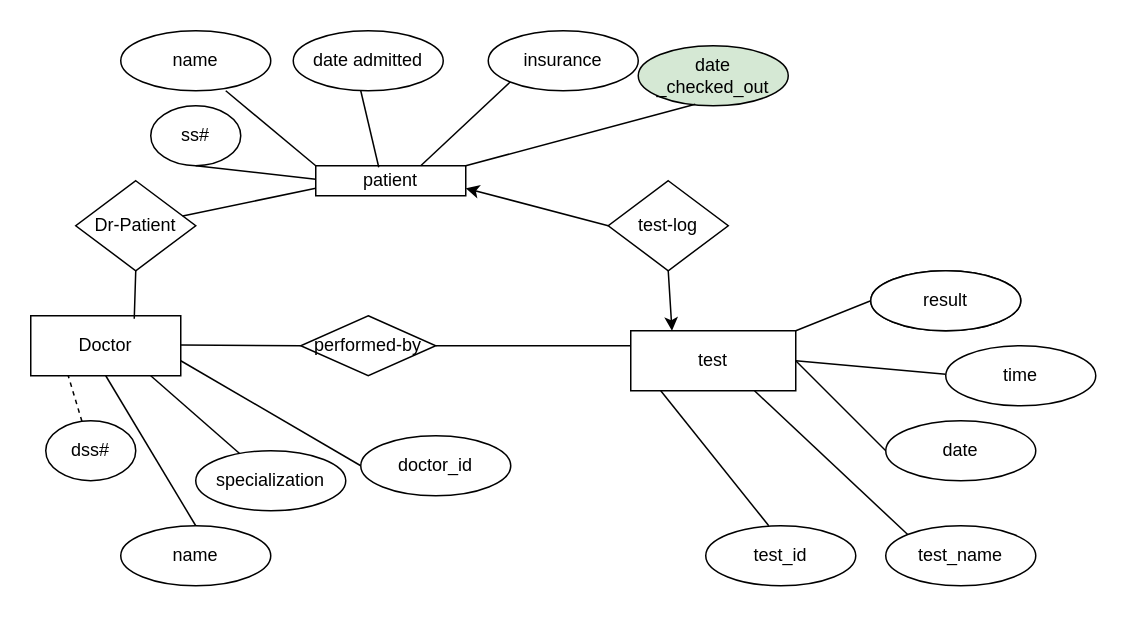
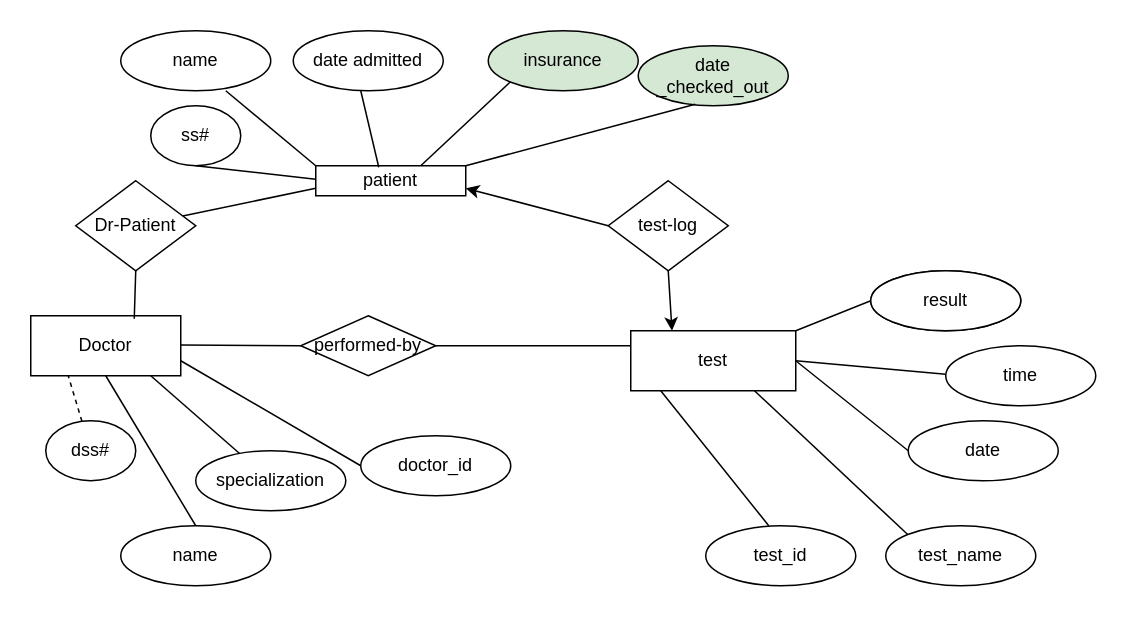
  <mxCell id="0" />
  <mxCell id="1" parent="0" />
  <mxCell id="2" value="Doctor" style="whiteSpace=wrap;html=1;align=center;" vertex="1" parent="1"><mxGeometry y="210" width="100" height="40" as="geometry" x="20" /></mxCell>
  <mxCell id="3" value="patient" style="whiteSpace=wrap;html=1;align=center;" vertex="1" parent="1"><mxGeometry x="210" y="110" width="100" height="20" as="geometry" /></mxCell>
  <mxCell id="4" value="test" style="whiteSpace=wrap;html=1;align=center;" vertex="1" parent="1"><mxGeometry x="420" y="220" width="110" height="40" as="geometry" /></mxCell>
  <mxCell id="5" value="Dr-Patient" style="shape=rhombus;perimeter=rhombusPerimeter;whiteSpace=wrap;html=1;align=center;" vertex="1" parent="1"><mxGeometry x="50" y="120" width="80" height="60" as="geometry" /></mxCell>
  <mxCell id="6" style="edgeStyle=none;rounded=0;orthogonalLoop=1;jettySize=auto;html=1;exitX=0;exitY=0.5;exitDx=0;exitDy=0;entryX=1;entryY=0.75;entryDx=0;entryDy=0;" edge="1" parent="1" source="7" target="3"><mxGeometry relative="1" as="geometry" /></mxCell>
  <mxCell id="7" value="test-log" style="shape=rhombus;perimeter=rhombusPerimeter;whiteSpace=wrap;html=1;align=center;" vertex="1" parent="1"><mxGeometry x="405" y="120" width="80" height="60" as="geometry" /></mxCell>
  <mxCell id="8" value="performed-by" style="shape=rhombus;perimeter=rhombusPerimeter;whiteSpace=wrap;html=1;align=center;" vertex="1" parent="1"><mxGeometry x="200" y="210" width="90" height="40" as="geometry" /></mxCell>
  <mxCell id="9" style="edgeStyle=none;rounded=0;orthogonalLoop=1;jettySize=auto;html=1;exitX=0.5;exitY=0;exitDx=0;exitDy=0;" edge="1" parent="1" source="8" target="8"><mxGeometry relative="1" as="geometry" /></mxCell>
  <mxCell id="10" value="" style="endArrow=none;html=1;rounded=0;" edge="1" parent="1"><mxGeometry relative="1" as="geometry"><mxPoint x="120" y="229.5" as="sourcePoint" /><mxPoint x="200" y="230" as="targetPoint" /><Array as="points" /></mxGeometry></mxCell>
  <mxCell id="11" value="" style="endArrow=none;html=1;rounded=0;" edge="1" parent="1"><mxGeometry relative="1" as="geometry"><mxPoint x="290" y="230" as="sourcePoint" /><mxPoint x="420" y="230" as="targetPoint" /></mxGeometry></mxCell>
  <mxCell id="12" value="" style="endArrow=classic;html=1;rounded=0;exitX=0.5;exitY=1;exitDx=0;exitDy=0;entryX=0.25;entryY=0;entryDx=0;entryDy=0;" edge="1" parent="1" source="7" target="4"><mxGeometry relative="1" as="geometry"><mxPoint x="290" y="200" as="sourcePoint" /><mxPoint x="450" y="200" as="targetPoint" /></mxGeometry></mxCell>
  <mxCell id="13" value="" style="endArrow=none;html=1;rounded=0;entryX=0.69;entryY=0.05;entryDx=0;entryDy=0;entryPerimeter=0;" edge="1" parent="1" target="2"><mxGeometry relative="1" as="geometry"><mxPoint x="90" y="180" as="sourcePoint" /><mxPoint x="250" y="180" as="targetPoint" /></mxGeometry></mxCell>
  <mxCell id="14" value="" style="endArrow=none;html=1;rounded=0;entryX=0;entryY=0.75;entryDx=0;entryDy=0;" edge="1" parent="1" source="5" target="3"><mxGeometry relative="1" as="geometry"><mxPoint x="130" y="150" as="sourcePoint" /><mxPoint x="290" y="150" as="targetPoint" /></mxGeometry></mxCell>
  <mxCell id="15" value="" style="endArrow=none;html=1;rounded=0;entryX=0.25;entryY=1;entryDx=0;entryDy=0;dashed=1;" edge="1" parent="1" source="34" target="2"><mxGeometry relative="1" as="geometry"><mxPoint x="40" y="270" as="sourcePoint" /><mxPoint x="200" y="270" as="targetPoint" /></mxGeometry></mxCell>
  <mxCell id="16" value="" style="endArrow=none;html=1;rounded=0;entryX=0.5;entryY=1;entryDx=0;entryDy=0;exitX=0.5;exitY=0;exitDx=0;exitDy=0;" edge="1" parent="1" source="33" target="2"><mxGeometry relative="1" as="geometry"><mxPoint x="90" y="280" as="sourcePoint" /><mxPoint x="250" y="280" as="targetPoint" /></mxGeometry></mxCell>
  <mxCell id="17" value="" style="endArrow=none;html=1;rounded=0;" edge="1" parent="1" target="32"><mxGeometry relative="1" as="geometry"><mxPoint x="100" y="250" as="sourcePoint" /><mxPoint x="149.04" y="293" as="targetPoint" /></mxGeometry></mxCell>
  <mxCell id="18" value="" style="endArrow=none;html=1;rounded=0;" edge="1" parent="1"><mxGeometry relative="1" as="geometry"><mxPoint x="120" y="240" as="sourcePoint" /><mxPoint x="240" y="310" as="targetPoint" /></mxGeometry></mxCell>
  <mxCell id="19" style="edgeStyle=none;rounded=0;orthogonalLoop=1;jettySize=auto;html=1;exitX=1;exitY=0.5;exitDx=0;exitDy=0;" edge="1" parent="1"><mxGeometry relative="1" as="geometry"><mxPoint x="310" y="320" as="sourcePoint" /><mxPoint x="310" y="320" as="targetPoint" /></mxGeometry></mxCell>
  <mxCell id="20" value="test_name" style="ellipse;whiteSpace=wrap;html=1;align=center;" vertex="1" parent="1"><mxGeometry x="590" y="350" width="100" height="40" as="geometry" /></mxCell>
  <mxCell id="21" value="test_id" style="ellipse;whiteSpace=wrap;html=1;align=center;" vertex="1" parent="1"><mxGeometry x="470" y="350" width="100" height="40" as="geometry" /></mxCell>
  <mxCell id="22" value="" style="endArrow=none;html=1;rounded=0;entryX=0;entryY=0.5;entryDx=0;entryDy=0;" edge="1" parent="1"><mxGeometry relative="1" as="geometry"><mxPoint x="530" y="220" as="sourcePoint" /><mxPoint x="580" y="200" as="targetPoint" /></mxGeometry></mxCell>
  <mxCell id="23" value="" style="endArrow=none;html=1;rounded=0;entryX=0;entryY=0.5;entryDx=0;entryDy=0;entryPerimeter=0;" edge="1" parent="1" target="30"><mxGeometry relative="1" as="geometry"><mxPoint x="530" y="240" as="sourcePoint" /><mxPoint x="640" y="300" as="targetPoint" /></mxGeometry></mxCell>
  <mxCell id="24" value="" style="endArrow=none;html=1;rounded=0;entryX=0.75;entryY=1;entryDx=0;entryDy=0;exitX=0;exitY=0;exitDx=0;exitDy=0;" edge="1" parent="1" source="20" target="4"><mxGeometry relative="1" as="geometry"><mxPoint x="300" y="280" as="sourcePoint" /><mxPoint x="460" y="280" as="targetPoint" /></mxGeometry></mxCell>
  <mxCell id="25" value="" style="endArrow=none;html=1;rounded=0;entryX=0.42;entryY=0;entryDx=0;entryDy=0;entryPerimeter=0;" edge="1" parent="1" target="21"><mxGeometry relative="1" as="geometry"><mxPoint x="440" y="260" as="sourcePoint" /><mxPoint x="590" y="250" as="targetPoint" /><Array as="points"><mxPoint x="440" y="260" /></Array></mxGeometry></mxCell>
  <mxCell id="26" value="Attribute" style="ellipse;whiteSpace=wrap;html=1;align=center;fontStyle=4;" vertex="1" parent="1"><mxGeometry x="580" y="180" width="100" height="40" as="geometry" /></mxCell>
  <mxCell id="27" value="&lt;div&gt;result&lt;/div&gt;" style="ellipse;whiteSpace=wrap;html=1;align=center;" vertex="1" parent="1"><mxGeometry x="580" y="180" width="100" height="40" as="geometry" /></mxCell>
  <mxCell id="28" value="time" style="ellipse;whiteSpace=wrap;html=1;align=center;" vertex="1" parent="1"><mxGeometry x="630" y="230" width="100" height="40" as="geometry" /></mxCell>
  <mxCell id="29" value="" style="endArrow=none;html=1;rounded=0;exitX=1;exitY=0.5;exitDx=0;exitDy=0;" edge="1" parent="1" source="4"><mxGeometry relative="1" as="geometry"><mxPoint x="470" y="249" as="sourcePoint" /><mxPoint x="630" y="249" as="targetPoint" /></mxGeometry></mxCell>
- <mxCell id="30" value="date" style="ellipse;whiteSpace=wrap;html=1;align=center;" vertex="1" parent="1"><mxGeometry x="590" y="280" width="100" height="40" as="geometry" /></mxCell>
+ <mxCell id="30" value="date" style="ellipse;whiteSpace=wrap;html=1;align=center;" vertex="1" parent="1"><mxGeometry x="605" y="280" width="100" height="40" as="geometry" /></mxCell>
  <mxCell id="31" value="doctor_id" style="ellipse;whiteSpace=wrap;html=1;align=center;" vertex="1" parent="1"><mxGeometry x="240" y="290" width="100" height="40" as="geometry" /></mxCell>
  <mxCell id="32" value="specialization" style="ellipse;whiteSpace=wrap;html=1;align=center;" vertex="1" parent="1"><mxGeometry x="130" y="300" width="100" height="40" as="geometry" /></mxCell>
  <mxCell id="33" value="name" style="ellipse;whiteSpace=wrap;html=1;align=center;" vertex="1" parent="1"><mxGeometry x="80" y="350" width="100" height="40" as="geometry" /></mxCell>
  <mxCell id="34" value="dss#" style="ellipse;whiteSpace=wrap;html=1;align=center;" vertex="1" parent="1"><mxGeometry x="30" y="280" width="60" height="40" as="geometry" /></mxCell>
  <mxCell id="35" value="date _checked_out" style="ellipse;whiteSpace=wrap;html=1;align=center;fillColor=#d5e8d4;" vertex="1" parent="1"><mxGeometry x="425" y="30" width="100" height="40" as="geometry" /></mxCell>
- <mxCell id="36" value="insurance" style="ellipse;whiteSpace=wrap;html=1;align=center;" vertex="1" parent="1"><mxGeometry x="325" y="20" width="100" height="40" as="geometry" /></mxCell>
+ <mxCell id="36" value="insurance" style="ellipse;whiteSpace=wrap;html=1;align=center;fillColor=#d5e8d4;" vertex="1" parent="1"><mxGeometry x="325" y="20" width="100" height="40" as="geometry" /></mxCell>
  <mxCell id="37" value="date admitted" style="ellipse;whiteSpace=wrap;html=1;align=center;" vertex="1" parent="1"><mxGeometry x="195" y="20" width="100" height="40" as="geometry" /></mxCell>
  <mxCell id="38" value="name" style="ellipse;whiteSpace=wrap;html=1;align=center;" vertex="1" parent="1"><mxGeometry x="80" y="20" width="100" height="40" as="geometry" /></mxCell>
  <mxCell id="39" value="ss#" style="ellipse;whiteSpace=wrap;html=1;align=center;" vertex="1" parent="1"><mxGeometry x="100" y="70" width="60" height="40" as="geometry" /></mxCell>
  <mxCell id="40" value="" style="endArrow=none;html=1;rounded=0;exitX=0.5;exitY=1;exitDx=0;exitDy=0;" edge="1" parent="1" source="39"><mxGeometry relative="1" as="geometry"><mxPoint x="50" y="119" as="sourcePoint" /><mxPoint x="210" y="119" as="targetPoint" /></mxGeometry></mxCell>
  <mxCell id="41" value="" style="endArrow=none;html=1;rounded=0;entryX=0;entryY=0;entryDx=0;entryDy=0;" edge="1" parent="1" target="3"><mxGeometry relative="1" as="geometry"><mxPoint x="150" y="60" as="sourcePoint" /><mxPoint x="310" y="60" as="targetPoint" /></mxGeometry></mxCell>
  <mxCell id="42" value="" style="endArrow=none;html=1;rounded=0;entryX=0.42;entryY=0.05;entryDx=0;entryDy=0;entryPerimeter=0;" edge="1" parent="1" target="3"><mxGeometry relative="1" as="geometry"><mxPoint x="240" y="60" as="sourcePoint" /><mxPoint x="400" y="60" as="targetPoint" /></mxGeometry></mxCell>
  <mxCell id="43" value="" style="endArrow=none;html=1;rounded=0;entryX=0;entryY=1;entryDx=0;entryDy=0;" edge="1" parent="1" target="36"><mxGeometry relative="1" as="geometry"><mxPoint x="280" y="110" as="sourcePoint" /><mxPoint x="440" y="110" as="targetPoint" /></mxGeometry></mxCell>
  <mxCell id="44" value="" style="endArrow=none;html=1;rounded=0;entryX=0.38;entryY=0.975;entryDx=0;entryDy=0;entryPerimeter=0;" edge="1" parent="1" target="35"><mxGeometry relative="1" as="geometry"><mxPoint x="310" y="110" as="sourcePoint" /><mxPoint x="470" y="110" as="targetPoint" /></mxGeometry></mxCell>
